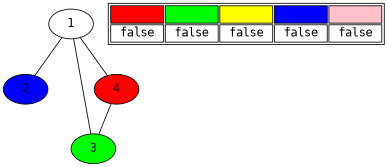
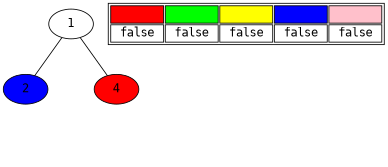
  graph {
    fontname="DejaVu Sans Mono"
    node [fillcolor=white fontname="DejaVu Sans Mono" style=filled]
    edge [fontname="DejaVu Sans Mono"]
    2 [fillcolor=blue]
    1
-   3 [fillcolor=green]
    4 [fillcolor=red]
    n5 [label=<         <TABLE title="used">             <TR>                 <TD bgcolor="red"> </TD>                 <TD bgcolor="green"> </TD>                 <TD bgcolor="yellow"> </TD>                 <TD bgcolor="blue"> </TD>                 <TD bgcolor="pink"> </TD>             </TR>             <TR>                 <TD> false </TD>                 <TD> false </TD>                 <TD> false </TD>                 <TD> false </TD>                 <TD> false </TD>             </TR>         </TABLE>         > shape=plain]
    1 -- 2
-   1 -- 3
    1 -- 4
-   4 -- 3
  }
